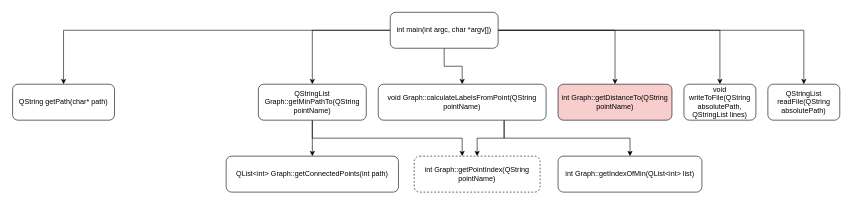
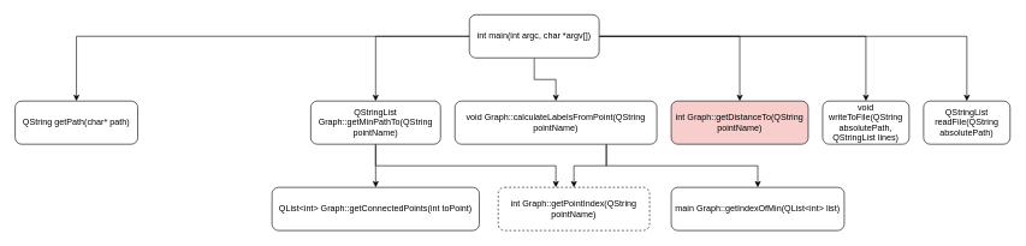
  <mxCell id="0" />
  <mxCell id="1" parent="0" />
  <mxCell id="2" value="QStringList readFile(QString absolutePath)" style="rounded=1;whiteSpace=wrap;html=1;" parent="1" vertex="1"><mxGeometry x="1280" y="140" width="120" height="60" as="geometry" /></mxCell>
  <mxCell id="3" value="int Graph::getDistanceTo(QString pointName)" style="rounded=1;whiteSpace=wrap;html=1;fillColor=#f8cecc;" parent="1" vertex="1"><mxGeometry x="930" y="140" width="190" height="60" as="geometry" /></mxCell>
  <mxCell id="4" value="QString getPath(char* path)" style="rounded=1;whiteSpace=wrap;html=1;" parent="1" vertex="1"><mxGeometry x="20" y="140" width="170" height="60" as="geometry" /></mxCell>
  <mxCell id="5" value="void writeToFile(QString absolutePath, QStringList lines)" style="rounded=1;whiteSpace=wrap;html=1;" parent="1" vertex="1"><mxGeometry x="1140" y="140" width="120" height="60" as="geometry" /></mxCell>
  <mxCell id="6" style="edgeStyle=orthogonalEdgeStyle;rounded=0;orthogonalLoop=1;jettySize=auto;html=1;exitX=0;exitY=0.5;exitDx=0;exitDy=0;" edge="1" parent="1" source="12" target="4"><mxGeometry relative="1" as="geometry" /></mxCell>
  <mxCell id="7" style="edgeStyle=orthogonalEdgeStyle;rounded=0;orthogonalLoop=1;jettySize=auto;html=1;exitX=0;exitY=0.5;exitDx=0;exitDy=0;" edge="1" parent="1" source="12" target="17"><mxGeometry relative="1" as="geometry" /></mxCell>
  <mxCell id="8" style="edgeStyle=orthogonalEdgeStyle;rounded=0;orthogonalLoop=1;jettySize=auto;html=1;exitX=0.5;exitY=1;exitDx=0;exitDy=0;" edge="1" parent="1" source="12" target="20"><mxGeometry relative="1" as="geometry" /></mxCell>
  <mxCell id="9" style="edgeStyle=orthogonalEdgeStyle;rounded=0;orthogonalLoop=1;jettySize=auto;html=1;exitX=1;exitY=0.5;exitDx=0;exitDy=0;" edge="1" parent="1" source="12" target="2"><mxGeometry relative="1" as="geometry" /></mxCell>
  <mxCell id="10" style="edgeStyle=orthogonalEdgeStyle;rounded=0;orthogonalLoop=1;jettySize=auto;html=1;exitX=1;exitY=0.5;exitDx=0;exitDy=0;" edge="1" parent="1" source="12" target="3"><mxGeometry relative="1" as="geometry" /></mxCell>
  <mxCell id="11" style="edgeStyle=orthogonalEdgeStyle;rounded=0;orthogonalLoop=1;jettySize=auto;html=1;exitX=1;exitY=0.5;exitDx=0;exitDy=0;" edge="1" parent="1" source="12" target="5"><mxGeometry relative="1" as="geometry" /></mxCell>
  <mxCell id="12" value="int main(int argc, char *argv[])" style="rounded=1;whiteSpace=wrap;html=1;" parent="1" vertex="1"><mxGeometry x="650" width="180" height="60" as="geometry" y="20" /></mxCell>
- <mxCell id="13" value="int Graph::getIndexOfMin(QList&amp;lt;int&amp;gt; list)" style="rounded=1;whiteSpace=wrap;html=1;" parent="1" vertex="1"><mxGeometry x="930" y="260" width="240" height="60" as="geometry" /></mxCell>
+ <mxCell id="13" value="main Graph::getIndexOfMin(QList&amp;lt;int&amp;gt; list)" style="rounded=1;whiteSpace=wrap;html=1;" parent="1" vertex="1"><mxGeometry x="930" y="260" width="240" height="60" as="geometry" /></mxCell>
  <mxCell id="14" value="int Graph::getPointIndex(QString pointName)" style="rounded=1;whiteSpace=wrap;html=1;dashed=1;" parent="1" vertex="1"><mxGeometry x="690" y="260" width="210" height="60" as="geometry" /></mxCell>
  <mxCell id="15" style="edgeStyle=orthogonalEdgeStyle;rounded=0;orthogonalLoop=1;jettySize=auto;html=1;exitX=0.5;exitY=1;exitDx=0;exitDy=0;" edge="1" parent="1" source="17" target="21"><mxGeometry relative="1" as="geometry" /></mxCell>
  <mxCell id="16" style="edgeStyle=orthogonalEdgeStyle;rounded=0;orthogonalLoop=1;jettySize=auto;html=1;exitX=0.5;exitY=1;exitDx=0;exitDy=0;" edge="1" parent="1" source="17" target="14"><mxGeometry relative="1" as="geometry"><Array as="points"><mxPoint x="520" y="230" /><mxPoint x="770" y="230" /></Array></mxGeometry></mxCell>
  <mxCell id="17" value="QStringList Graph::getMinPathTo(QString pointName)" style="rounded=1;whiteSpace=wrap;html=1;" parent="1" vertex="1"><mxGeometry x="430" y="140" width="180" height="60" as="geometry" /></mxCell>
  <mxCell id="18" style="edgeStyle=orthogonalEdgeStyle;rounded=0;orthogonalLoop=1;jettySize=auto;html=1;exitX=0.75;exitY=1;exitDx=0;exitDy=0;" edge="1" parent="1" source="20" target="14"><mxGeometry relative="1" as="geometry" /></mxCell>
  <mxCell id="19" style="edgeStyle=orthogonalEdgeStyle;rounded=0;orthogonalLoop=1;jettySize=auto;html=1;exitX=0.75;exitY=1;exitDx=0;exitDy=0;" edge="1" parent="1" source="20" target="13"><mxGeometry relative="1" as="geometry" /></mxCell>
  <mxCell id="20" value="void Graph::calculateLabelsFromPoint(QString pointName)" style="rounded=1;whiteSpace=wrap;html=1;" parent="1" vertex="1"><mxGeometry x="630" y="140" width="280" height="60" as="geometry" /></mxCell>
- <mxCell id="21" value="QList&amp;lt;int&amp;gt; Graph::getConnectedPoints(int path)" style="rounded=1;whiteSpace=wrap;html=1;" parent="1" vertex="1"><mxGeometry x="376.25" y="260" width="287.5" height="60" as="geometry" /></mxCell>
+ <mxCell id="21" value="QList&amp;lt;int&amp;gt; Graph::getConnectedPoints(int toPoint)" style="rounded=1;whiteSpace=wrap;html=1;" parent="1" vertex="1"><mxGeometry x="376.25" y="260" width="287.5" height="60" as="geometry" /></mxCell>
